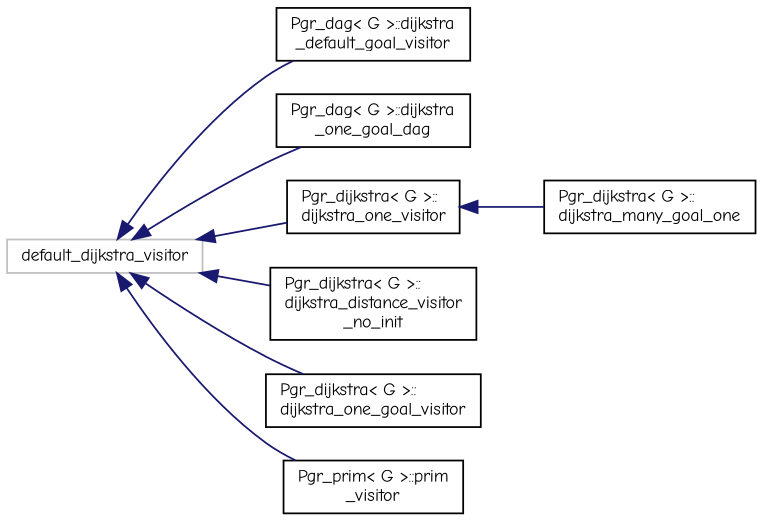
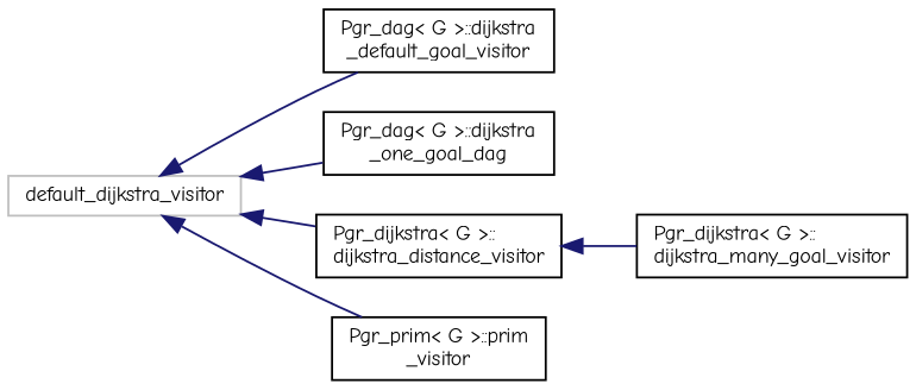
  digraph {
    fontname="Comic Neue"
    rankdir=LR
    node [color=black fillcolor=white fontname="Comic Neue" fontsize=10 shape=record style=filled]
    edge [color=midnightblue dir=back fontname="Comic Neue" fontsize=10 labelfontname=Helvetica labelfontsize=10 style=solid]
    n1 [color=grey75 height=0.2 label=default_dijkstra_visitor width=0.4]
    n2 [height=0.2 label="Pgr_dag\< G \>::dijkstra\l_default_goal_visitor" width=0.4]
    n3 [height=0.2 label="Pgr_dag\< G \>::dijkstra\l_one_goal_dag" width=0.4]
-   n4 [height=0.2 label="Pgr_dijkstra\< G \>::\ldijkstra_one_visitor" width=0.4]
-   n5 [height=0.2 label="Pgr_dijkstra\< G \>::\ldijkstra_distance_visitor\l_no_init" width=0.4]
-   n6 [height=0.2 label="Pgr_dijkstra\< G \>::\ldijkstra_one_goal_visitor" width=0.4]
+   n4 [height=0.2 label="Pgr_dijkstra\< G \>::\ldijkstra_distance_visitor" width=0.4]
    n7 [height=0.2 label="Pgr_prim\< G \>::prim\l_visitor" width=0.4]
-   n8 [height=0.2 label="Pgr_dijkstra\< G \>::\ldijkstra_many_goal_one" width=0.4]
+   n8 [height=0.2 label="Pgr_dijkstra\< G \>::\ldijkstra_many_goal_visitor" width=0.4]
    n1 -> n2
    n1 -> n3
    n1 -> n4
-   n1 -> n5
-   n1 -> n6
    n1 -> n7
    n4 -> n8
  }
